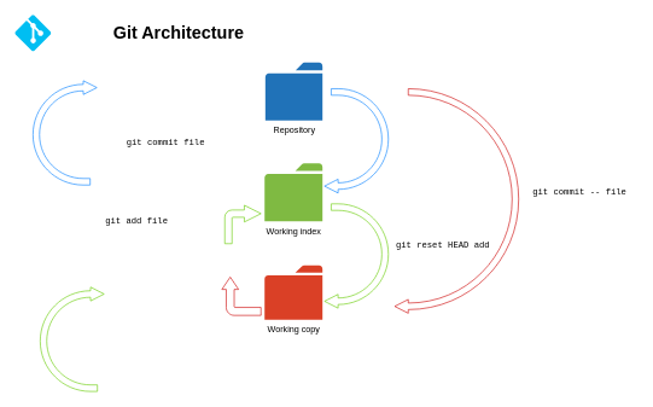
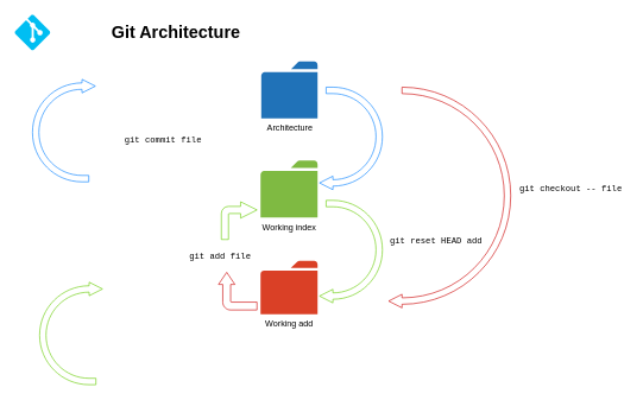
  <mxCell id="0" />
  <mxCell id="1" parent="0" />
  <mxCell id="2" value="" style="group" vertex="1" connectable="0" parent="1"><mxGeometry x="20" y="20" width="420" height="50" as="geometry" /></mxCell>
  <mxCell id="3" value="&lt;font size=&quot;1&quot;&gt;&lt;b style=&quot;font-size: 24px&quot;&gt;Git Architecture&lt;/b&gt;&lt;/font&gt;" style="text;html=1;resizable=0;autosize=1;align=center;verticalAlign=middle;points=[];fillColor=none;strokeColor=none;rounded=0;" vertex="1" parent="2"><mxGeometry x="126" y="15" width="200" height="20" as="geometry" /></mxCell>
  <mxCell id="4" value="" style="verticalLabelPosition=bottom;html=1;verticalAlign=top;align=center;strokeColor=none;fillColor=#00BEF2;shape=mxgraph.azure.git_repository;fontFamily=Verdana;fontSize=24;" vertex="1" parent="2"><mxGeometry width="50" height="50" as="geometry" /></mxCell>
- <mxCell id="5" value="Working copy" style="sketch=0;pointerEvents=1;shadow=0;dashed=0;html=1;strokeColor=none;labelPosition=center;verticalLabelPosition=bottom;verticalAlign=top;outlineConnect=0;align=center;shape=mxgraph.office.concepts.folder;fillColor=#DA4026;" vertex="1" parent="1"><mxGeometry x="365" y="366" width="80" height="75" as="geometry" /></mxCell>
+ <mxCell id="5" value="Working add" style="sketch=0;pointerEvents=1;shadow=0;dashed=0;html=1;strokeColor=none;labelPosition=center;verticalLabelPosition=bottom;verticalAlign=top;outlineConnect=0;align=center;shape=mxgraph.office.concepts.folder;fillColor=#DA4026;" vertex="1" parent="1"><mxGeometry x="365" y="366" width="80" height="75" as="geometry" /></mxCell>
  <mxCell id="6" value="Working index" style="sketch=0;pointerEvents=1;shadow=0;dashed=0;html=1;strokeColor=none;labelPosition=center;verticalLabelPosition=bottom;verticalAlign=top;outlineConnect=0;align=center;shape=mxgraph.office.concepts.folder;fillColor=#7FBA42;" vertex="1" parent="1"><mxGeometry x="365" y="225" width="80" height="80" as="geometry" /></mxCell>
- <mxCell id="7" value="Repository" style="sketch=0;pointerEvents=1;shadow=0;dashed=0;html=1;strokeColor=none;labelPosition=center;verticalLabelPosition=bottom;verticalAlign=top;outlineConnect=0;align=center;shape=mxgraph.office.concepts.folder;fillColor=#2072B8;" vertex="1" parent="1"><mxGeometry x="366" y="86" width="79" height="80" as="geometry" /></mxCell>
+ <mxCell id="7" value="Architecture" style="sketch=0;pointerEvents=1;shadow=0;dashed=0;html=1;strokeColor=none;labelPosition=center;verticalLabelPosition=bottom;verticalAlign=top;outlineConnect=0;align=center;shape=mxgraph.office.concepts.folder;fillColor=#2072B8;" vertex="1" parent="1"><mxGeometry x="366" y="86" width="79" height="80" as="geometry" /></mxCell>
  <mxCell id="8" value="" style="html=1;shadow=0;dashed=0;align=center;verticalAlign=middle;shape=mxgraph.arrows2.uTurnArrow;dy=4.5;arrowHead=19;dx2=18.75;strokeColor=#66CC00;" vertex="1" parent="1"><mxGeometry x="55" y="396" width="79" height="144" as="geometry" /></mxCell>
  <mxCell id="9" value="" style="html=1;shadow=0;dashed=0;align=center;verticalAlign=middle;shape=mxgraph.arrows2.uTurnArrow;dy=4.5;arrowHead=19;dx2=18.75;strokeColor=#007FFF;" vertex="1" parent="1"><mxGeometry x="45" y="111" width="79" height="144" as="geometry" /></mxCell>
- <mxCell id="10" value="&lt;font face=&quot;Courier New&quot;&gt;git add file&lt;/font&gt;" style="text;html=1;resizable=0;autosize=1;align=center;verticalAlign=middle;points=[];fillColor=none;strokeColor=none;rounded=0;" vertex="1" parent="1"><mxGeometry x="137.5" y="294.5" width="100" height="20" as="geometry" /></mxCell>
+ <mxCell id="10" value="&lt;font face=&quot;Courier New&quot;&gt;git add file&lt;/font&gt;" style="text;html=1;resizable=0;autosize=1;align=center;verticalAlign=middle;points=[];fillColor=none;strokeColor=none;rounded=0;" vertex="1" parent="1"><mxGeometry x="257.5" y="349.5" width="100" height="20" as="geometry" /></mxCell>
  <mxCell id="11" value="&lt;font face=&quot;Courier New&quot;&gt;git commit file&lt;/font&gt;" style="text;html=1;resizable=0;autosize=1;align=center;verticalAlign=middle;points=[];fillColor=none;strokeColor=none;rounded=0;" vertex="1" parent="1"><mxGeometry x="168" y="186" width="120" height="20" as="geometry" /></mxCell>
  <mxCell id="12" value="" style="html=1;shadow=0;dashed=0;align=center;verticalAlign=middle;shape=mxgraph.arrows2.uTurnArrow;dy=4.5;arrowHead=19;dx2=18.75;strokeColor=#007FFF;rotation=-180;" vertex="1" parent="1"><mxGeometry x="457" y="122" width="79" height="144" as="geometry" /></mxCell>
  <mxCell id="13" value="" style="html=1;shadow=0;dashed=0;align=center;verticalAlign=middle;shape=mxgraph.arrows2.uTurnArrow;dy=4.5;arrowHead=19;dx2=18.75;strokeColor=#66CC00;rotation=-180;" vertex="1" parent="1"><mxGeometry x="457" y="281" width="79" height="144" as="geometry" /></mxCell>
  <mxCell id="14" value="" style="html=1;shadow=0;dashed=0;align=center;verticalAlign=middle;shape=mxgraph.arrows2.uTurnArrow;dy=4.5;arrowHead=19;dx2=18.75;strokeColor=#CC0000;rotation=-180;" vertex="1" parent="1"><mxGeometry x="607" y="122" width="109" height="310" as="geometry" /></mxCell>
  <mxCell id="15" value="&lt;font face=&quot;Courier New&quot;&gt;git reset HEAD add&lt;/font&gt;" style="text;html=1;resizable=0;autosize=1;align=center;verticalAlign=middle;points=[];fillColor=none;strokeColor=none;rounded=0;" vertex="1" parent="1"><mxGeometry x="536" y="328" width="150" height="20" as="geometry" /></mxCell>
- <mxCell id="16" value="&lt;font face=&quot;Courier New&quot;&gt;git commit -- file&lt;/font&gt;" style="text;html=1;resizable=0;autosize=1;align=center;verticalAlign=middle;points=[];fillColor=none;strokeColor=none;rounded=0;" vertex="1" parent="1"><mxGeometry x="720" y="255" width="160" height="20" as="geometry" /></mxCell>
+ <mxCell id="16" value="&lt;font face=&quot;Courier New&quot;&gt;git checkout -- file&lt;/font&gt;" style="text;html=1;resizable=0;autosize=1;align=center;verticalAlign=middle;points=[];fillColor=none;strokeColor=none;rounded=0;" vertex="1" parent="1"><mxGeometry x="720" y="255" width="160" height="20" as="geometry" /></mxCell>
  <mxCell id="17" value="" style="html=1;shadow=0;dashed=0;align=center;verticalAlign=middle;shape=mxgraph.arrows2.bendArrow;dy=5;dx=23;notch=0;arrowHead=23;rounded=1;fontFamily=Courier New;strokeColor=#66CC00;" vertex="1" parent="1"><mxGeometry x="310" y="283" width="50" height="53" as="geometry" /></mxCell>
  <mxCell id="18" value="" style="html=1;shadow=0;dashed=0;align=center;verticalAlign=middle;shape=mxgraph.arrows2.bendArrow;dy=5.5;dx=17;notch=0;arrowHead=23;rounded=1;fontFamily=Courier New;strokeColor=#CC0000;rotation=-90;" vertex="1" parent="1"><mxGeometry x="306.57" y="381.57" width="52.87" height="54" as="geometry" /></mxCell>
